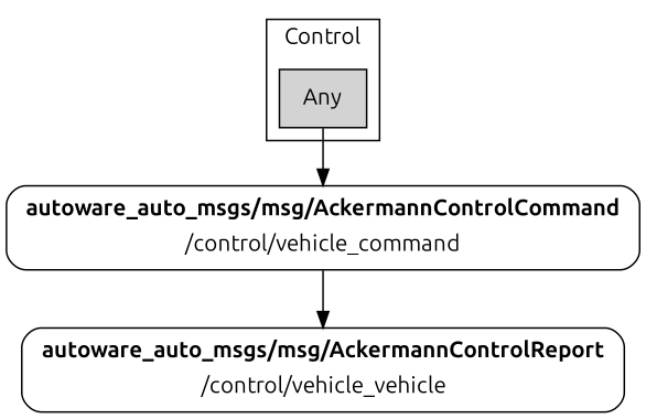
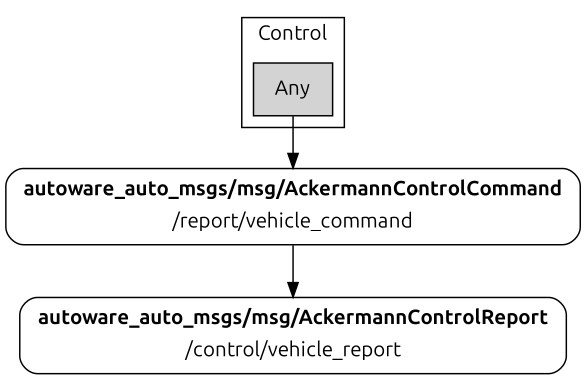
  digraph {
    fontname=Ubuntu
    node [fontname=Ubuntu shape=box style=rounded]
    edge [fontname=Ubuntu]
    n1 [label=Any style=filled]
-   n2 [label=<<TABLE BORDER="0"><TR><TD><b>autoware_auto_msgs/msg/AckermannControlCommand</b></TD></TR><TR><TD>/control/vehicle_command</TD></TR></TABLE>>]
-   n3 [label=<<TABLE BORDER="0"><TR><TD><b>autoware_auto_msgs/msg/AckermannControlReport</b></TD></TR><TR><TD>/control/vehicle_vehicle</TD></TR></TABLE>>]
+   n2 [label=<<TABLE BORDER="0"><TR><TD><b>autoware_auto_msgs/msg/AckermannControlCommand</b></TD></TR><TR><TD>/report/vehicle_command</TD></TR></TABLE>>]
+   n3 [label=<<TABLE BORDER="0"><TR><TD><b>autoware_auto_msgs/msg/AckermannControlReport</b></TD></TR><TR><TD>/control/vehicle_report</TD></TR></TABLE>>]
    subgraph cluster_1 {
      label=Control
      n1
    }
    n1 -> n2
    n2 -> n3
  }
